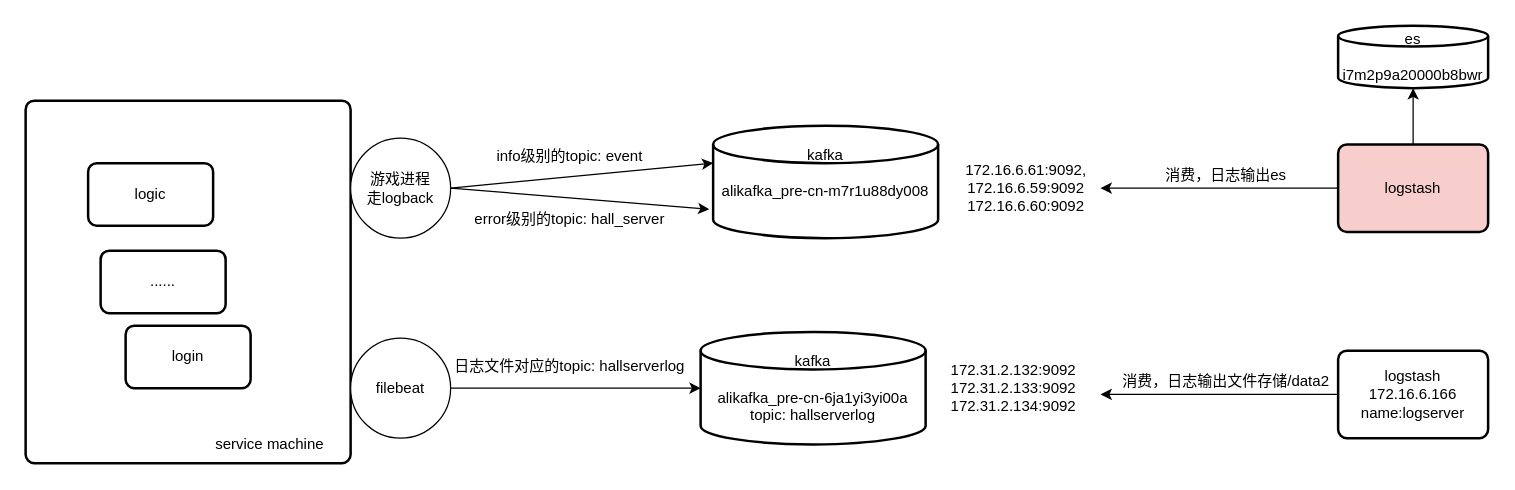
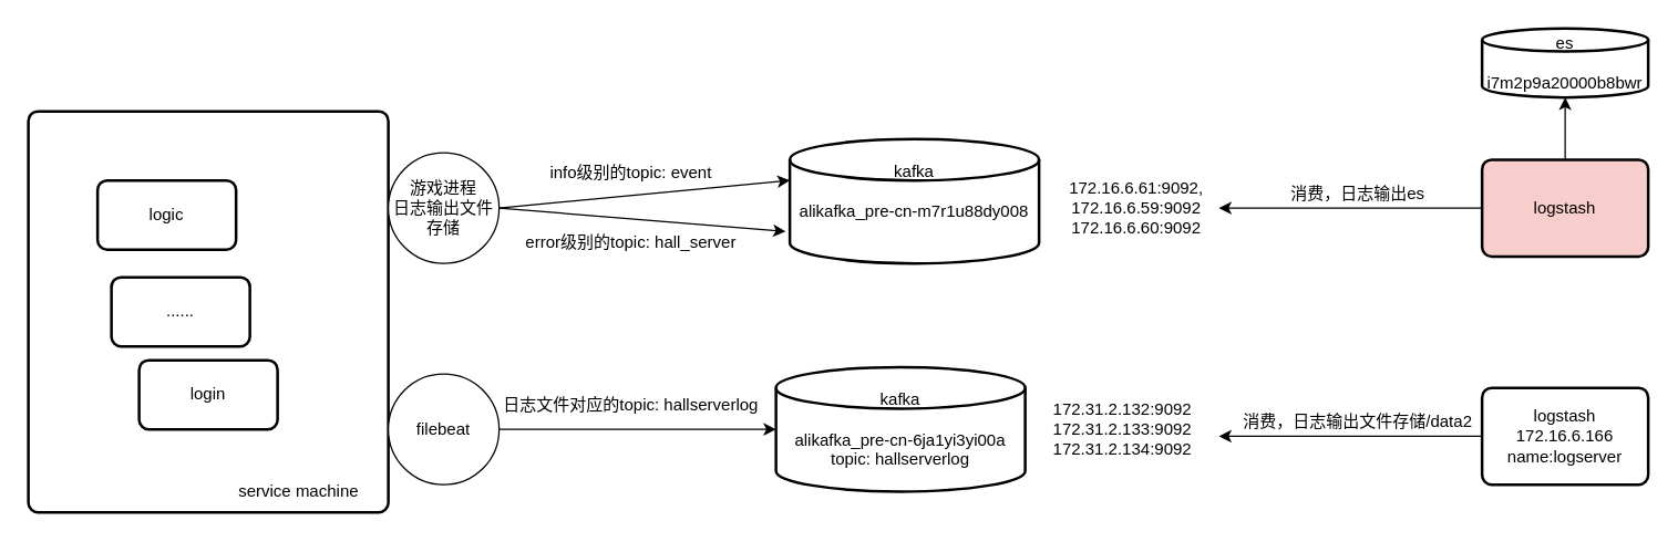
  <mxCell id="0" />
  <mxCell id="1" parent="0" />
  <mxCell id="2" value="" style="group" vertex="1" connectable="0" parent="1"><mxGeometry x="20" y="80" width="260" height="290" as="geometry" /></mxCell>
  <mxCell id="3" value="" style="rounded=1;whiteSpace=wrap;html=1;absoluteArcSize=1;arcSize=14;strokeWidth=2;" vertex="1" parent="2"><mxGeometry width="260" height="290" as="geometry" /></mxCell>
  <mxCell id="4" value="logic" style="rounded=1;whiteSpace=wrap;html=1;absoluteArcSize=1;arcSize=14;strokeWidth=2;" vertex="1" parent="2"><mxGeometry x="50" y="50" width="100" height="50" as="geometry" /></mxCell>
  <mxCell id="5" value="login" style="rounded=1;whiteSpace=wrap;html=1;absoluteArcSize=1;arcSize=14;strokeWidth=2;" vertex="1" parent="2"><mxGeometry x="80" y="180" width="100" height="50" as="geometry" /></mxCell>
  <mxCell id="6" value="......" style="rounded=1;whiteSpace=wrap;html=1;absoluteArcSize=1;arcSize=14;strokeWidth=2;" vertex="1" parent="2"><mxGeometry x="60" y="120" width="100" height="50" as="geometry" /></mxCell>
  <mxCell id="7" value="service machine" style="text;html=1;align=center;verticalAlign=middle;resizable=0;points=[];autosize=1;strokeColor=none;fillColor=none;" vertex="1" parent="2"><mxGeometry x="140" y="260" width="110" height="30" as="geometry" /></mxCell>
- <mxCell id="8" value="游戏进程&lt;div&gt;走logback&lt;/div&gt;" style="ellipse;whiteSpace=wrap;html=1;aspect=fixed;" vertex="1" parent="1"><mxGeometry x="280" y="110" width="80" height="80" as="geometry" /></mxCell>
+ <mxCell id="8" value="游戏进程&lt;div&gt;日志输出文件存储&lt;/div&gt;" style="ellipse;whiteSpace=wrap;html=1;aspect=fixed;" vertex="1" parent="1"><mxGeometry x="280" y="110" width="80" height="80" as="geometry" /></mxCell>
  <mxCell id="9" style="edgeStyle=orthogonalEdgeStyle;rounded=0;orthogonalLoop=1;jettySize=auto;html=1;exitX=1;exitY=0.5;exitDx=0;exitDy=0;" edge="1" parent="1" source="10" target="16"><mxGeometry relative="1" as="geometry" /></mxCell>
  <mxCell id="10" value="filebeat" style="ellipse;whiteSpace=wrap;html=1;aspect=fixed;" vertex="1" parent="1"><mxGeometry x="280" y="270" width="80" height="80" as="geometry" /></mxCell>
  <mxCell id="11" value="" style="endArrow=classic;html=1;rounded=0;entryX=0;entryY=0.333;entryDx=0;entryDy=0;entryPerimeter=0;" edge="1" parent="1" target="19"><mxGeometry width="50" height="50" relative="1" as="geometry"><mxPoint x="360" y="150" as="sourcePoint" /><mxPoint x="410" y="100" as="targetPoint" /></mxGeometry></mxCell>
  <mxCell id="12" value="info级别的topic: &lt;span style=&quot;text-wrap-mode: wrap;&quot;&gt;event&lt;/span&gt;" style="text;html=1;align=center;verticalAlign=middle;resizable=0;points=[];autosize=1;strokeColor=none;fillColor=none;" vertex="1" parent="1"><mxGeometry x="385" y="110" width="140" height="30" as="geometry" /></mxCell>
  <mxCell id="13" value="" style="endArrow=classic;html=1;rounded=0;entryX=-0.017;entryY=0.744;entryDx=0;entryDy=0;entryPerimeter=0;exitX=1;exitY=0.5;exitDx=0;exitDy=0;" edge="1" parent="1" source="8" target="19"><mxGeometry width="50" height="50" relative="1" as="geometry"><mxPoint x="370" y="160" as="sourcePoint" /><mxPoint x="580" y="140" as="targetPoint" /></mxGeometry></mxCell>
  <mxCell id="14" value="error级别的topic: &lt;span style=&quot;text-wrap-mode: wrap;&quot;&gt;hall_server&lt;/span&gt;" style="text;html=1;align=center;verticalAlign=middle;resizable=0;points=[];autosize=1;strokeColor=none;fillColor=none;" vertex="1" parent="1"><mxGeometry x="365" y="160" width="180" height="30" as="geometry" /></mxCell>
  <mxCell id="15" value="" style="group" vertex="1" connectable="0" parent="1"><mxGeometry x="560" y="265" width="310" height="90" as="geometry" /></mxCell>
  <mxCell id="16" value="kafka&lt;div&gt;&lt;br&gt;&lt;/div&gt;&lt;div&gt;alikafka_pre-cn-6ja1yi3yi00a&lt;/div&gt;&lt;div&gt;topic:&amp;nbsp;hallserverlog&lt;/div&gt;" style="strokeWidth=2;html=1;shape=mxgraph.flowchart.database;whiteSpace=wrap;" vertex="1" parent="15"><mxGeometry width="180" height="90" as="geometry" /></mxCell>
  <mxCell id="17" value="172.31.2.132:9092&lt;div&gt;172.31.2.133:9092&lt;/div&gt;&lt;div&gt;172.31.2.134:9092&lt;/div&gt;" style="text;html=1;align=center;verticalAlign=middle;resizable=0;points=[];autosize=1;strokeColor=none;fillColor=none;" vertex="1" parent="15"><mxGeometry x="190" y="15" width="120" height="60" as="geometry" /></mxCell>
  <mxCell id="18" value="" style="group" vertex="1" connectable="0" parent="1"><mxGeometry x="570" y="100" width="310" height="90" as="geometry" /></mxCell>
  <mxCell id="19" value="kafka&lt;div&gt;&lt;br&gt;&lt;/div&gt;&lt;div&gt;alikafka_pre-cn-m7r1u88dy008&lt;/div&gt;&lt;div&gt;&lt;br&gt;&lt;/div&gt;" style="strokeWidth=2;html=1;shape=mxgraph.flowchart.database;whiteSpace=wrap;" vertex="1" parent="18"><mxGeometry width="180" height="90" as="geometry" /></mxCell>
  <mxCell id="20" value="&lt;div style=&quot;text-wrap-mode: wrap;&quot;&gt;172.16.6.61:9092,&lt;/div&gt;&lt;div style=&quot;text-wrap-mode: wrap;&quot;&gt;172.16.6.59:9092&lt;/div&gt;&lt;div style=&quot;text-wrap-mode: wrap;&quot;&gt;172.16.6.60:9092&lt;/div&gt;" style="text;html=1;align=center;verticalAlign=middle;resizable=0;points=[];autosize=1;strokeColor=none;fillColor=none;" vertex="1" parent="18"><mxGeometry x="190" y="20" width="120" height="60" as="geometry" /></mxCell>
  <mxCell id="21" value="日志文件对应的topic:&amp;nbsp;hallserverlog" style="text;html=1;align=center;verticalAlign=middle;resizable=0;points=[];autosize=1;strokeColor=none;fillColor=none;" vertex="1" parent="1"><mxGeometry x="350" y="278" width="210" height="30" as="geometry" /></mxCell>
  <mxCell id="22" style="edgeStyle=orthogonalEdgeStyle;rounded=0;orthogonalLoop=1;jettySize=auto;html=1;exitX=0;exitY=0.5;exitDx=0;exitDy=0;" edge="1" parent="1" source="23"><mxGeometry relative="1" as="geometry"><mxPoint x="880" y="315" as="targetPoint" /></mxGeometry></mxCell>
  <mxCell id="23" value="logstash&lt;div&gt;172.16.6.166&lt;/div&gt;&lt;div&gt;name:logserver&lt;/div&gt;" style="rounded=1;whiteSpace=wrap;html=1;absoluteArcSize=1;arcSize=14;strokeWidth=2;" vertex="1" parent="1"><mxGeometry x="1070" y="280" width="120" height="70" as="geometry" /></mxCell>
  <mxCell id="24" value="消费，日志输出文件存储/data2" style="text;html=1;align=center;verticalAlign=middle;resizable=0;points=[];autosize=1;strokeColor=none;fillColor=none;" vertex="1" parent="1"><mxGeometry x="885" y="290" width="190" height="30" as="geometry" /></mxCell>
  <mxCell id="25" style="edgeStyle=orthogonalEdgeStyle;rounded=0;orthogonalLoop=1;jettySize=auto;html=1;exitX=0;exitY=0.5;exitDx=0;exitDy=0;" edge="1" parent="1" source="27"><mxGeometry relative="1" as="geometry"><mxPoint x="880" y="150" as="targetPoint" /></mxGeometry></mxCell>
  <mxCell id="26" value="" style="edgeStyle=orthogonalEdgeStyle;rounded=0;orthogonalLoop=1;jettySize=auto;html=1;" edge="1" parent="1" source="27" target="29"><mxGeometry relative="1" as="geometry" /></mxCell>
  <mxCell id="27" value="logstash" style="rounded=1;whiteSpace=wrap;html=1;absoluteArcSize=1;arcSize=14;strokeWidth=2;fillColor=#f8cecc;" vertex="1" parent="1"><mxGeometry x="1070" y="115" width="120" height="70" as="geometry" /></mxCell>
  <mxCell id="28" value="消费，日志输出es" style="text;html=1;align=center;verticalAlign=middle;resizable=0;points=[];autosize=1;strokeColor=none;fillColor=none;" vertex="1" parent="1"><mxGeometry x="920" y="125" width="120" height="30" as="geometry" /></mxCell>
  <mxCell id="29" value="es&lt;div&gt;&lt;br&gt;&lt;div&gt;i7m2p9a20000b8bwr&lt;/div&gt;&lt;/div&gt;" style="strokeWidth=2;html=1;shape=mxgraph.flowchart.database;whiteSpace=wrap;" vertex="1" parent="1"><mxGeometry x="1070" y="20" width="120" height="50" as="geometry" /></mxCell>
